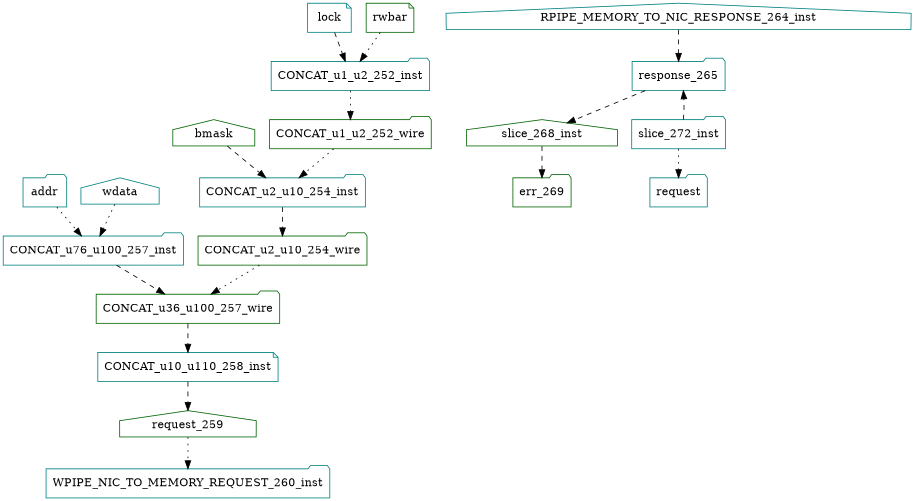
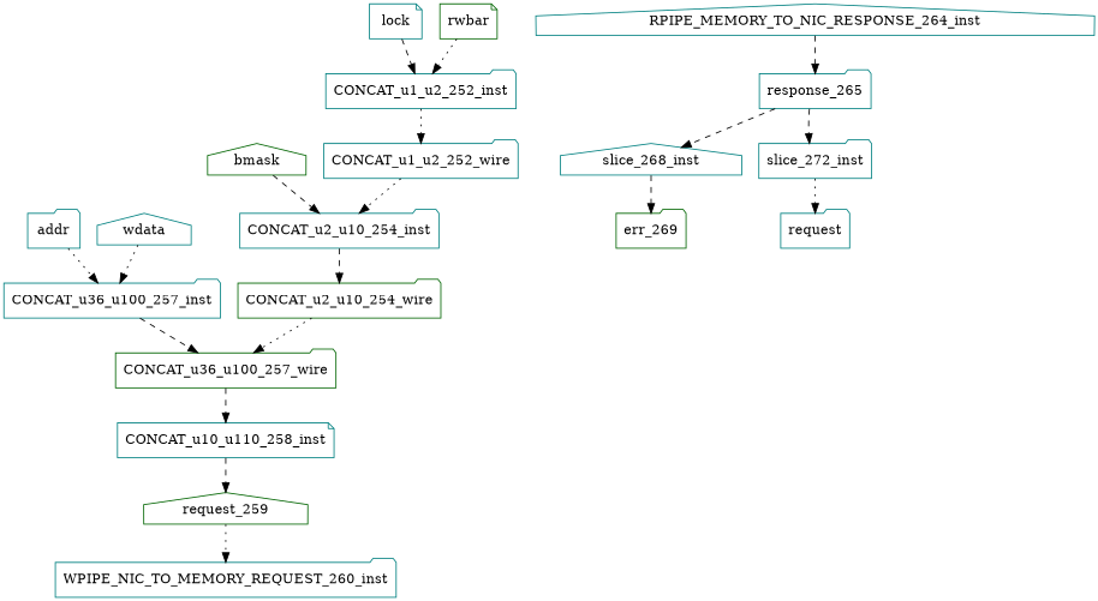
  digraph {
    node [color=teal shape=folder]
    edge [style=dashed]
-   CONCAT_u1_u2_252_wire [color=darkgreen]
+   CONCAT_u1_u2_252_wire
    CONCAT_u2_u10_254_inst
    CONCAT_u2_u10_254_wire [color=darkgreen]
    CONCAT_u36_u100_257_wire [color=darkgreen]
    CONCAT_u10_u110_258_inst [shape=note]
    request_259 [color=darkgreen shape=house]
    err_269 [color=darkgreen]
    WPIPE_NIC_TO_MEMORY_REQUEST_260_inst
-   slice_268_inst [color=darkgreen shape=house]
+   slice_268_inst [shape=house]
    response_265
    slice_272_inst
    n12 [label=request]
    CONCAT_u1_u2_252_inst
    lock [shape=note]
    rwbar [color=darkgreen shape=note]
    bmask [color=darkgreen shape=house]
-   CONCAT_u36_u100_257_inst [label=CONCAT_u76_u100_257_inst]
+   CONCAT_u36_u100_257_inst
    addr
    wdata [shape=house]
    RPIPE_MEMORY_TO_NIC_RESPONSE_264_inst [shape=house]
    CONCAT_u1_u2_252_wire -> CONCAT_u2_u10_254_inst [style=dotted]
    CONCAT_u2_u10_254_inst -> CONCAT_u2_u10_254_wire
    CONCAT_u2_u10_254_wire -> CONCAT_u36_u100_257_wire [style=dotted]
    CONCAT_u36_u100_257_wire -> CONCAT_u10_u110_258_inst
    CONCAT_u10_u110_258_inst -> request_259
    request_259 -> WPIPE_NIC_TO_MEMORY_REQUEST_260_inst [style=dotted]
    slice_268_inst -> err_269
    response_265 -> slice_268_inst
-   slice_272_inst -> response_265
+   response_265 -> slice_272_inst
    slice_272_inst -> n12 [style=dotted]
    CONCAT_u1_u2_252_inst -> CONCAT_u1_u2_252_wire [style=dotted]
    lock -> CONCAT_u1_u2_252_inst
    rwbar -> CONCAT_u1_u2_252_inst [style=dotted]
    bmask -> CONCAT_u2_u10_254_inst
    CONCAT_u36_u100_257_inst -> CONCAT_u36_u100_257_wire
    addr -> CONCAT_u36_u100_257_inst [style=dotted]
    wdata -> CONCAT_u36_u100_257_inst [style=dotted]
    RPIPE_MEMORY_TO_NIC_RESPONSE_264_inst -> response_265
  }
